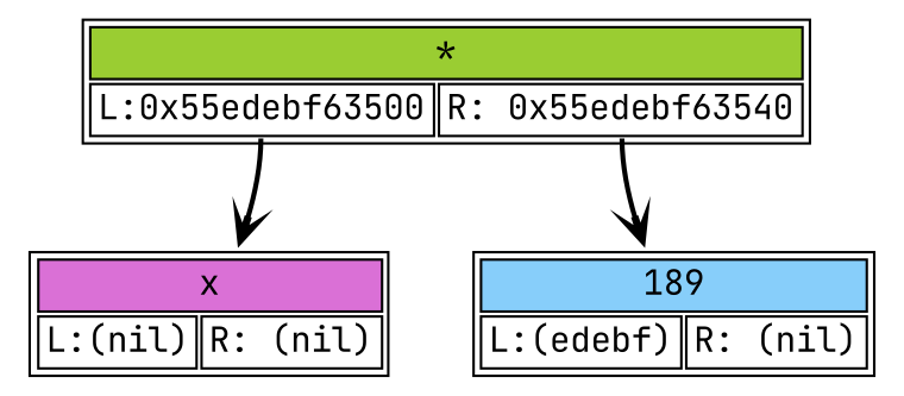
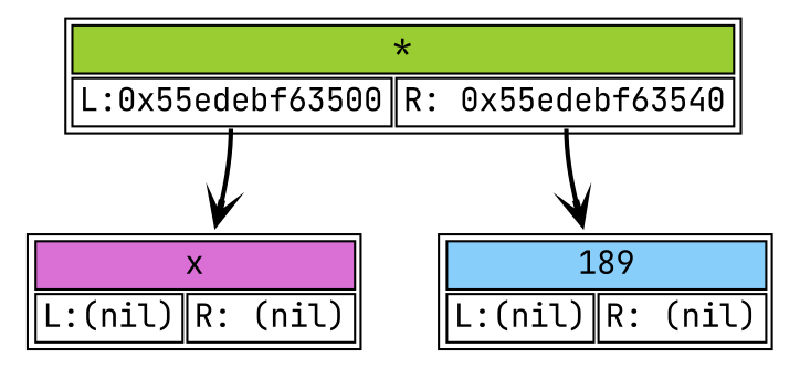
  digraph {
    rankdir=TV
    fontname="JetBrains Mono"
    node [shape=plaintext fontname="JetBrains Mono"]
    edge [arrowhead=vee style=bold fontname="JetBrains Mono"]
    n1 [label=<<table border='1' cellborder='1'> 			<tr><td colspan="2" bgcolor="orchid" >x</td></tr> 					<tr><td port= "lchild">L:(nil)</td><td port="rchild">R: (nil)</td></tr> 				</table>>]
    n2 [label=<<table border='1' cellborder='1'> 			<tr><td colspan="2" bgcolor="olivedrab3" >*</td></tr> 					<tr><td port= "lchild">L:0x55edebf63500</td><td port="rchild">R: 0x55edebf63540</td></tr> 				</table>>]
-   n3 [label=<<table border='1' cellborder='1'> 			<tr><td colspan="2" bgcolor="lightskyblue" >189</td></tr> 					<tr><td port= "lchild">L:(edebf)</td><td port="rchild">R: (nil)</td></tr> 				</table>>]
+   n3 [label=<<table border='1' cellborder='1'> 			<tr><td colspan="2" bgcolor="lightskyblue" >189</td></tr> 					<tr><td port= "lchild">L:(nil)</td><td port="rchild">R: (nil)</td></tr> 				</table>>]
    n2 -> n1 [tailport=lchild]
    n2 -> n3 [tailport=rchild]
  }
